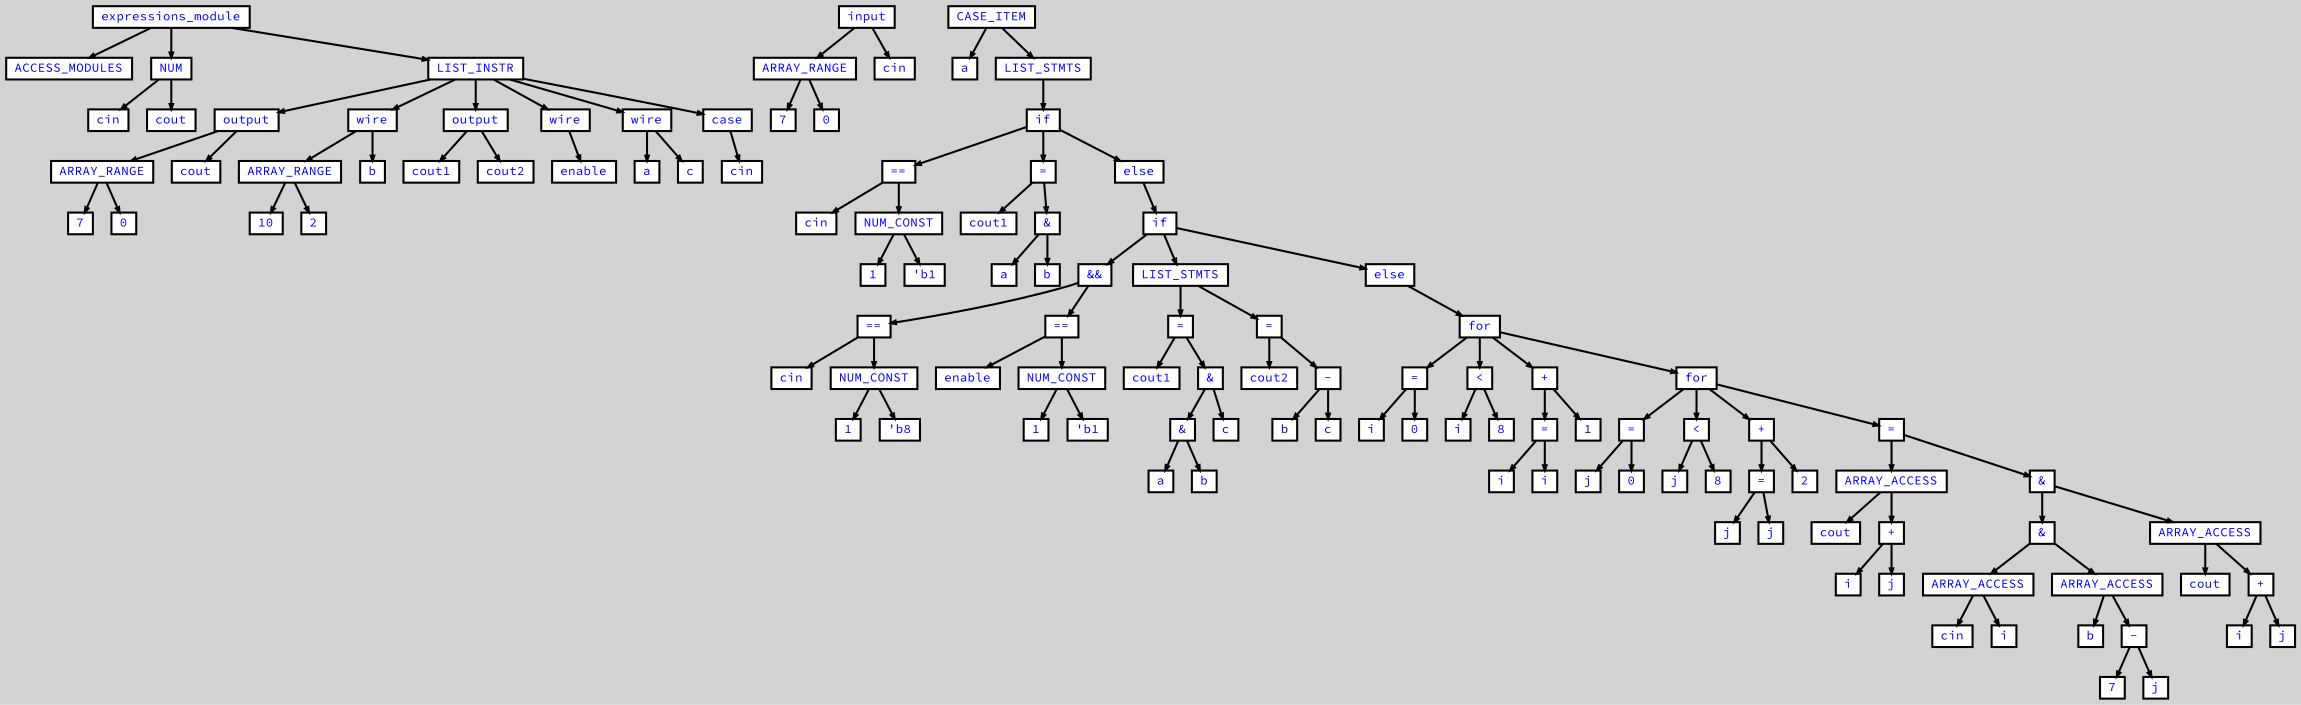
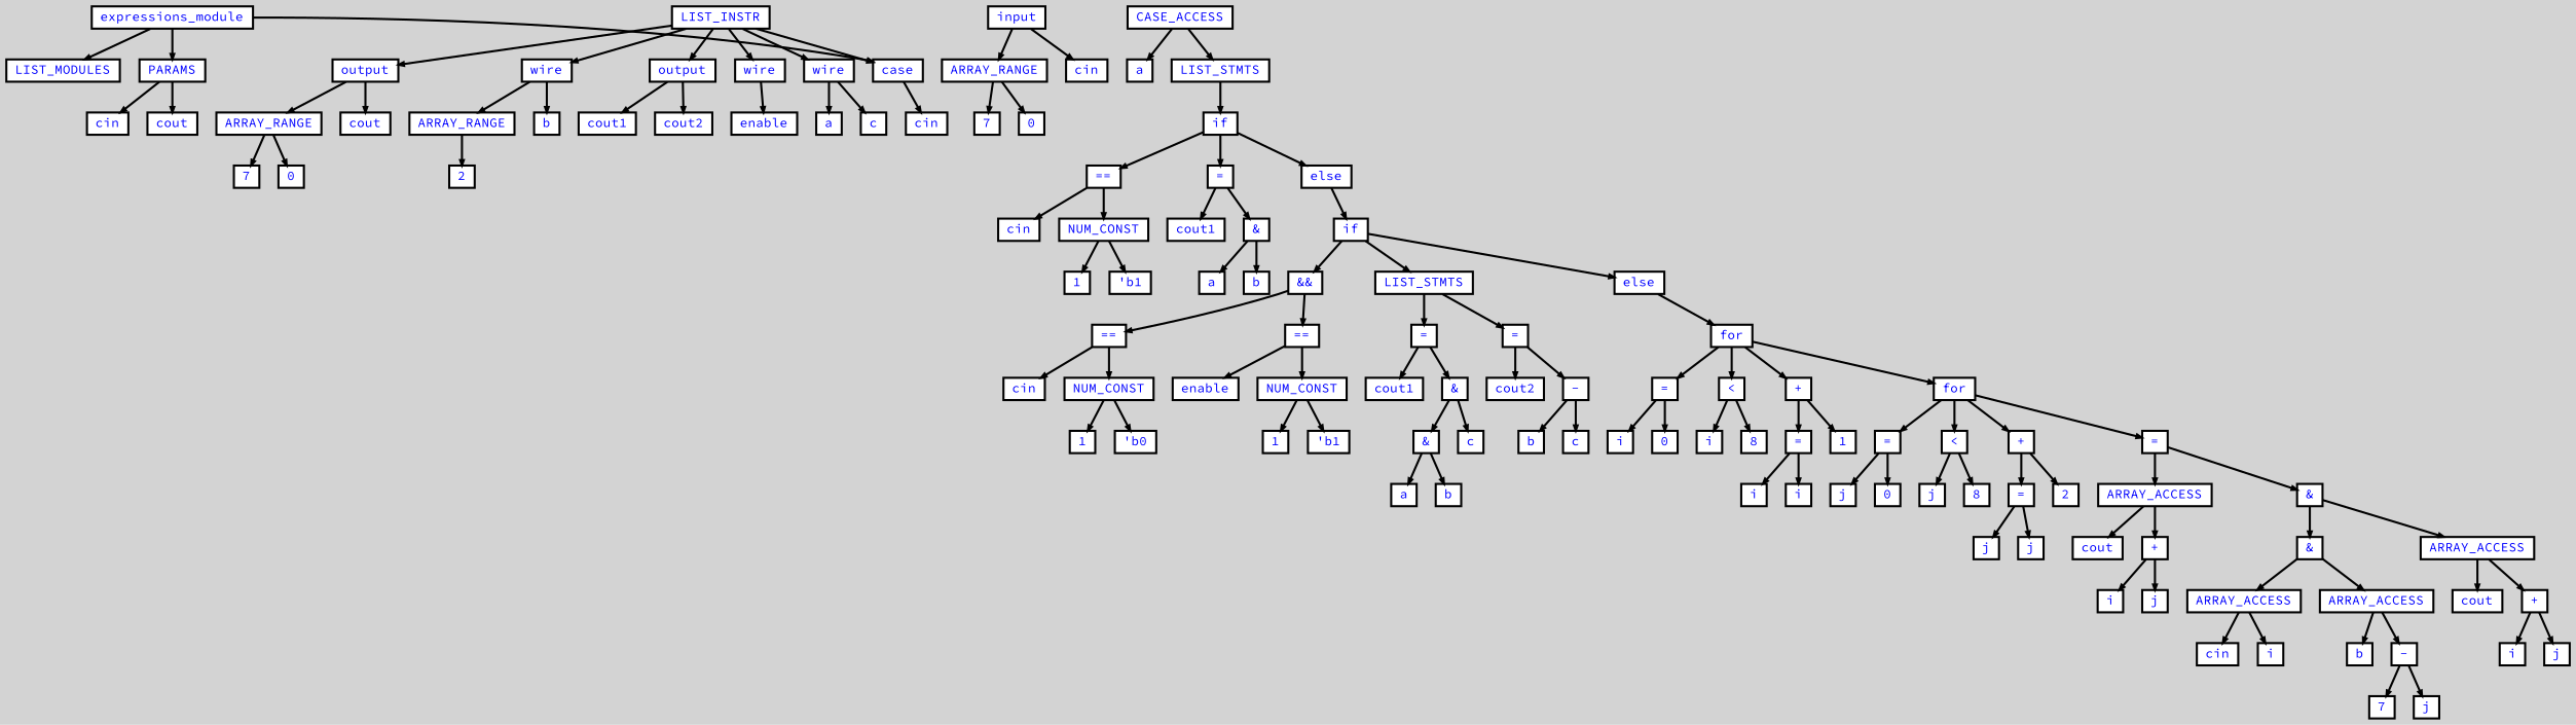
  digraph {
    bgcolor=lightgrey
    fontname="Source Code Pro"
    ordering=out
    ranksep=.4
    node [color=black fillcolor=white fixedsize=false fontcolor=blue fontname="Source Code Pro" fontsize=12 shape=box style="filled, solid, bold"]
    edge [arrowsize=.5 color=black fontname="Source Code Pro" style=bold]
-   n1 [height=.25 label=ACCESS_MODULES width=.25]
+   n1 [height=.25 label=LIST_MODULES width=.25]
    n2 [height=.25 label=expressions_module width=.25]
-   n3 [height=.25 label=NUM width=.25]
+   n3 [height=.25 label=PARAMS width=.25]
    n4 [height=.25 label=LIST_INSTR width=.25]
    n5 [height=.25 label=cin width=.25]
    n6 [height=.25 label=cout width=.25]
    n7 [height=.25 label=output width=.25]
    n8 [height=.25 label=wire width=.25]
    n9 [height=.25 label=output width=.25]
    n10 [height=.25 label=wire width=.25]
    n11 [height=.25 label=wire width=.25]
    n12 [height=.25 label=case width=.25]
    n13 [height=.25 label=input width=.25]
    n14 [height=.25 label=ARRAY_RANGE width=.25]
    n15 [height=.25 label=cin width=.25]
    n16 [height=.25 label=ARRAY_RANGE width=.25]
    n17 [height=.25 label=cout width=.25]
    n18 [height=.25 label=ARRAY_RANGE width=.25]
    n19 [height=.25 label=b width=.25]
    n20 [height=.25 label=cout1 width=.25]
    n21 [height=.25 label=cout2 width=.25]
    n22 [height=.25 label=enable width=.25]
    n23 [height=.25 label=a width=.25]
    n24 [height=.25 label=c width=.25]
    n25 [height=.25 label=cin width=.25]
    n26 [height=.25 label=7 width=.25]
    n27 [height=.25 label=0 width=.25]
    n28 [height=.25 label=7 width=.25]
    n29 [height=.25 label=0 width=.25]
-   n30 [height=.25 label=10 width=.25]
    n31 [height=.25 label=2 width=.25]
-   n32 [height=.25 label=CASE_ITEM width=.25]
+   n32 [height=.25 label=CASE_ACCESS width=.25]
    n33 [height=.25 label=a width=.25]
    n34 [height=.25 label=LIST_STMTS width=.25]
    n35 [height=.25 label=if width=.25]
    n36 [height=.25 label="==" width=.25]
    n37 [height=.25 label="=" width=.25]
    n38 [height=.25 label=else width=.25]
    n39 [height=.25 label=cin width=.25]
    n40 [height=.25 label=NUM_CONST width=.25]
    n41 [height=.25 label=cout1 width=.25]
    n42 [height=.25 label="&" width=.25]
    n43 [height=.25 label=if width=.25]
    n44 [height=.25 label=1 width=.25]
    n45 [height=.25 label="'b1" width=.25]
    n46 [height=.25 label=a width=.25]
    n47 [height=.25 label=b width=.25]
    n48 [height=.25 label="&&" width=.25]
    n49 [height=.25 label=LIST_STMTS width=.25]
    n50 [height=.25 label=else width=.25]
    n51 [height=.25 label="==" width=.25]
    n52 [height=.25 label="==" width=.25]
    n53 [height=.25 label="=" width=.25]
    n54 [height=.25 label="=" width=.25]
    n55 [height=.25 label=for width=.25]
    n56 [height=.25 label=cin width=.25]
    n57 [height=.25 label=NUM_CONST width=.25]
    n58 [height=.25 label=enable width=.25]
    n59 [height=.25 label=NUM_CONST width=.25]
    n60 [height=.25 label=1 width=.25]
-   n61 [height=.25 label="'b8" width=.25]
+   n61 [height=.25 label="'b0" width=.25]
    n62 [height=.25 label=1 width=.25]
    n63 [height=.25 label="'b1" width=.25]
    n64 [height=.25 label=cout1 width=.25]
    n65 [height=.25 label="&" width=.25]
    n66 [height=.25 label=cout2 width=.25]
    n67 [height=.25 label="-" width=.25]
    n68 [height=.25 label="&" width=.25]
    n69 [height=.25 label=c width=.25]
    n70 [height=.25 label=a width=.25]
    n71 [height=.25 label=b width=.25]
    n72 [height=.25 label=b width=.25]
    n73 [height=.25 label=c width=.25]
    n74 [height=.25 label="=" width=.25]
    n75 [height=.25 label="<" width=.25]
    n76 [height=.25 label="+" width=.25]
    n77 [height=.25 label=for width=.25]
    n78 [height=.25 label=i width=.25]
    n79 [height=.25 label=0 width=.25]
    n80 [height=.25 label=i width=.25]
    n81 [height=.25 label=8 width=.25]
    n82 [height=.25 label="=" width=.25]
    n83 [height=.25 label=1 width=.25]
    n84 [height=.25 label="=" width=.25]
    n85 [height=.25 label="<" width=.25]
    n86 [height=.25 label="+" width=.25]
    n87 [height=.25 label="=" width=.25]
    n88 [height=.25 label=i width=.25]
    n89 [height=.25 label=i width=.25]
    n90 [height=.25 label=j width=.25]
    n91 [height=.25 label=0 width=.25]
    n92 [height=.25 label=j width=.25]
    n93 [height=.25 label=8 width=.25]
    n94 [height=.25 label="=" width=.25]
    n95 [height=.25 label=2 width=.25]
    n96 [height=.25 label=ARRAY_ACCESS width=.25]
    n97 [height=.25 label="&" width=.25]
    n98 [height=.25 label=j width=.25]
    n99 [height=.25 label=j width=.25]
    n100 [height=.25 label=cout width=.25]
    n101 [height=.25 label="+" width=.25]
    n102 [height=.25 label="&" width=.25]
    n103 [height=.25 label=ARRAY_ACCESS width=.25]
    n104 [height=.25 label=i width=.25]
    n105 [height=.25 label=j width=.25]
    n106 [height=.25 label=ARRAY_ACCESS width=.25]
    n107 [height=.25 label=ARRAY_ACCESS width=.25]
    n108 [height=.25 label=cout width=.25]
    n109 [height=.25 label="+" width=.25]
    n110 [height=.25 label=cin width=.25]
    n111 [height=.25 label=i width=.25]
    n112 [height=.25 label=b width=.25]
    n113 [height=.25 label="-" width=.25]
    n114 [height=.25 label=7 width=.25]
    n115 [height=.25 label=j width=.25]
    n116 [height=.25 label=i width=.25]
    n117 [height=.25 label=j width=.25]
    n2 -> n1
    n2 -> n3
-   n2 -> n4
+   n2 -> n12
    n3 -> n5
    n3 -> n6
    n4 -> n7
    n4 -> n8
    n4 -> n9
    n4 -> n10
    n4 -> n11
    n4 -> n12
    n7 -> n16
    n7 -> n17
    n8 -> n18
    n8 -> n19
    n9 -> n20
    n9 -> n21
    n10 -> n22
    n11 -> n23
    n11 -> n24
    n12 -> n25
    n13 -> n14
    n13 -> n15
    n14 -> n26
    n14 -> n27
    n16 -> n28
    n16 -> n29
-   n18 -> n30
    n18 -> n31
    n32 -> n33
    n32 -> n34
    n34 -> n35
    n35 -> n36
    n35 -> n37
    n35 -> n38
    n36 -> n39
    n36 -> n40
    n37 -> n41
    n37 -> n42
    n38 -> n43
    n40 -> n44
    n40 -> n45
    n42 -> n46
    n42 -> n47
    n43 -> n48
    n43 -> n49
    n43 -> n50
    n48 -> n51
    n48 -> n52
    n49 -> n53
    n49 -> n54
    n50 -> n55
    n51 -> n56
    n51 -> n57
    n52 -> n58
    n52 -> n59
    n53 -> n64
    n53 -> n65
    n54 -> n66
    n54 -> n67
    n55 -> n74
    n55 -> n75
    n55 -> n76
    n55 -> n77
    n57 -> n60
    n57 -> n61
    n59 -> n62
    n59 -> n63
    n65 -> n68
    n65 -> n69
    n67 -> n72
    n67 -> n73
    n68 -> n70
    n68 -> n71
    n74 -> n78
    n74 -> n79
    n75 -> n80
    n75 -> n81
    n76 -> n82
    n76 -> n83
    n77 -> n84
    n77 -> n85
    n77 -> n86
    n77 -> n87
    n82 -> n88
    n82 -> n89
    n84 -> n90
    n84 -> n91
    n85 -> n92
    n85 -> n93
    n86 -> n94
    n86 -> n95
    n87 -> n96
    n87 -> n97
    n94 -> n98
    n94 -> n99
    n96 -> n100
    n96 -> n101
    n97 -> n102
    n97 -> n103
    n101 -> n104
    n101 -> n105
    n102 -> n106
    n102 -> n107
    n103 -> n108
    n103 -> n109
    n106 -> n110
    n106 -> n111
    n107 -> n112
    n107 -> n113
    n109 -> n116
    n109 -> n117
    n113 -> n114
    n113 -> n115
  }
